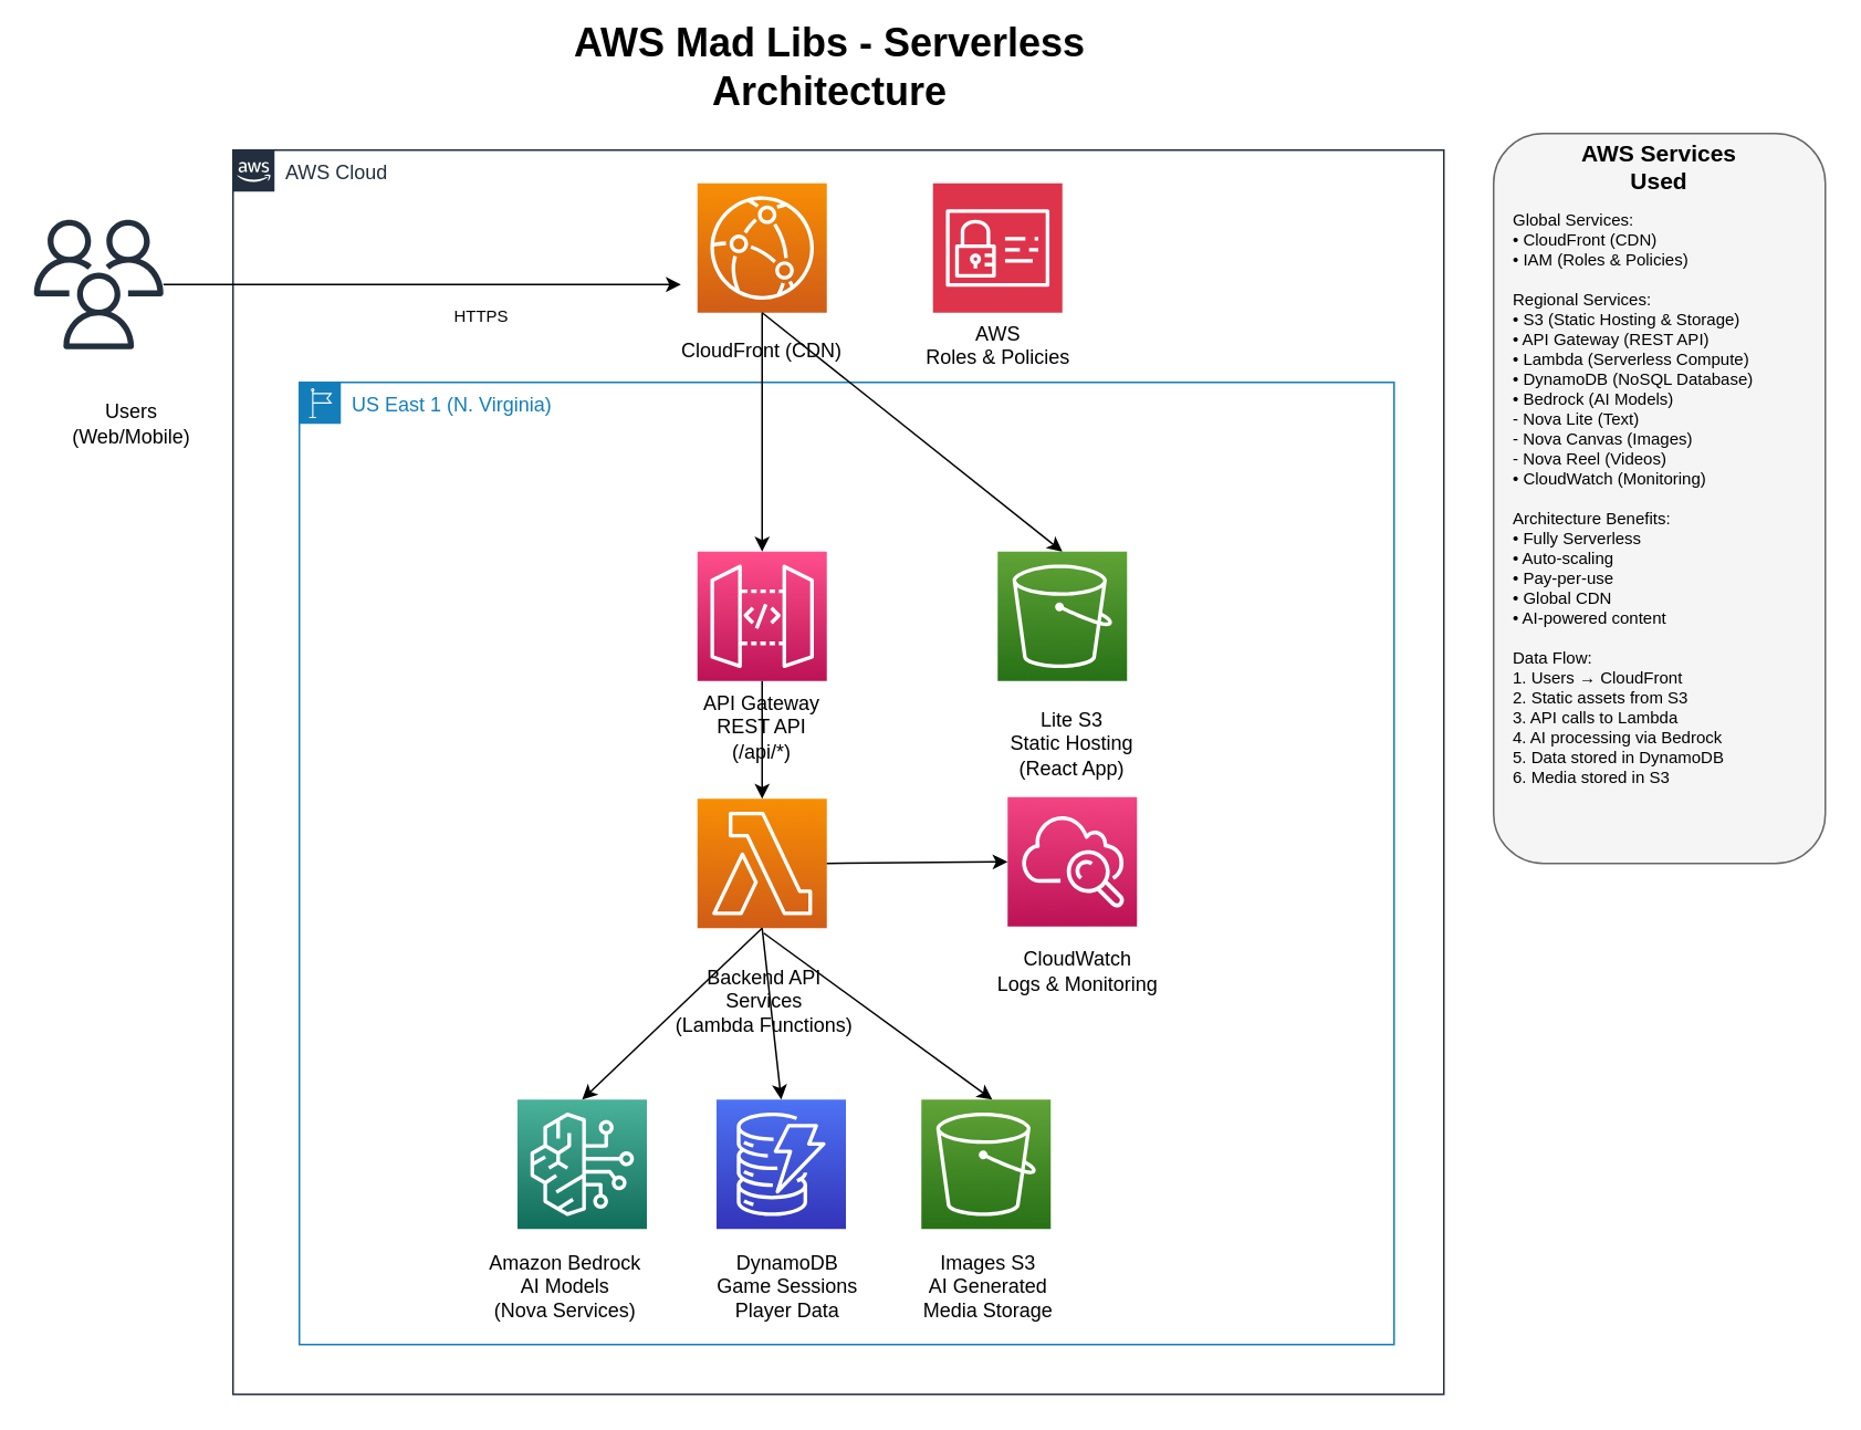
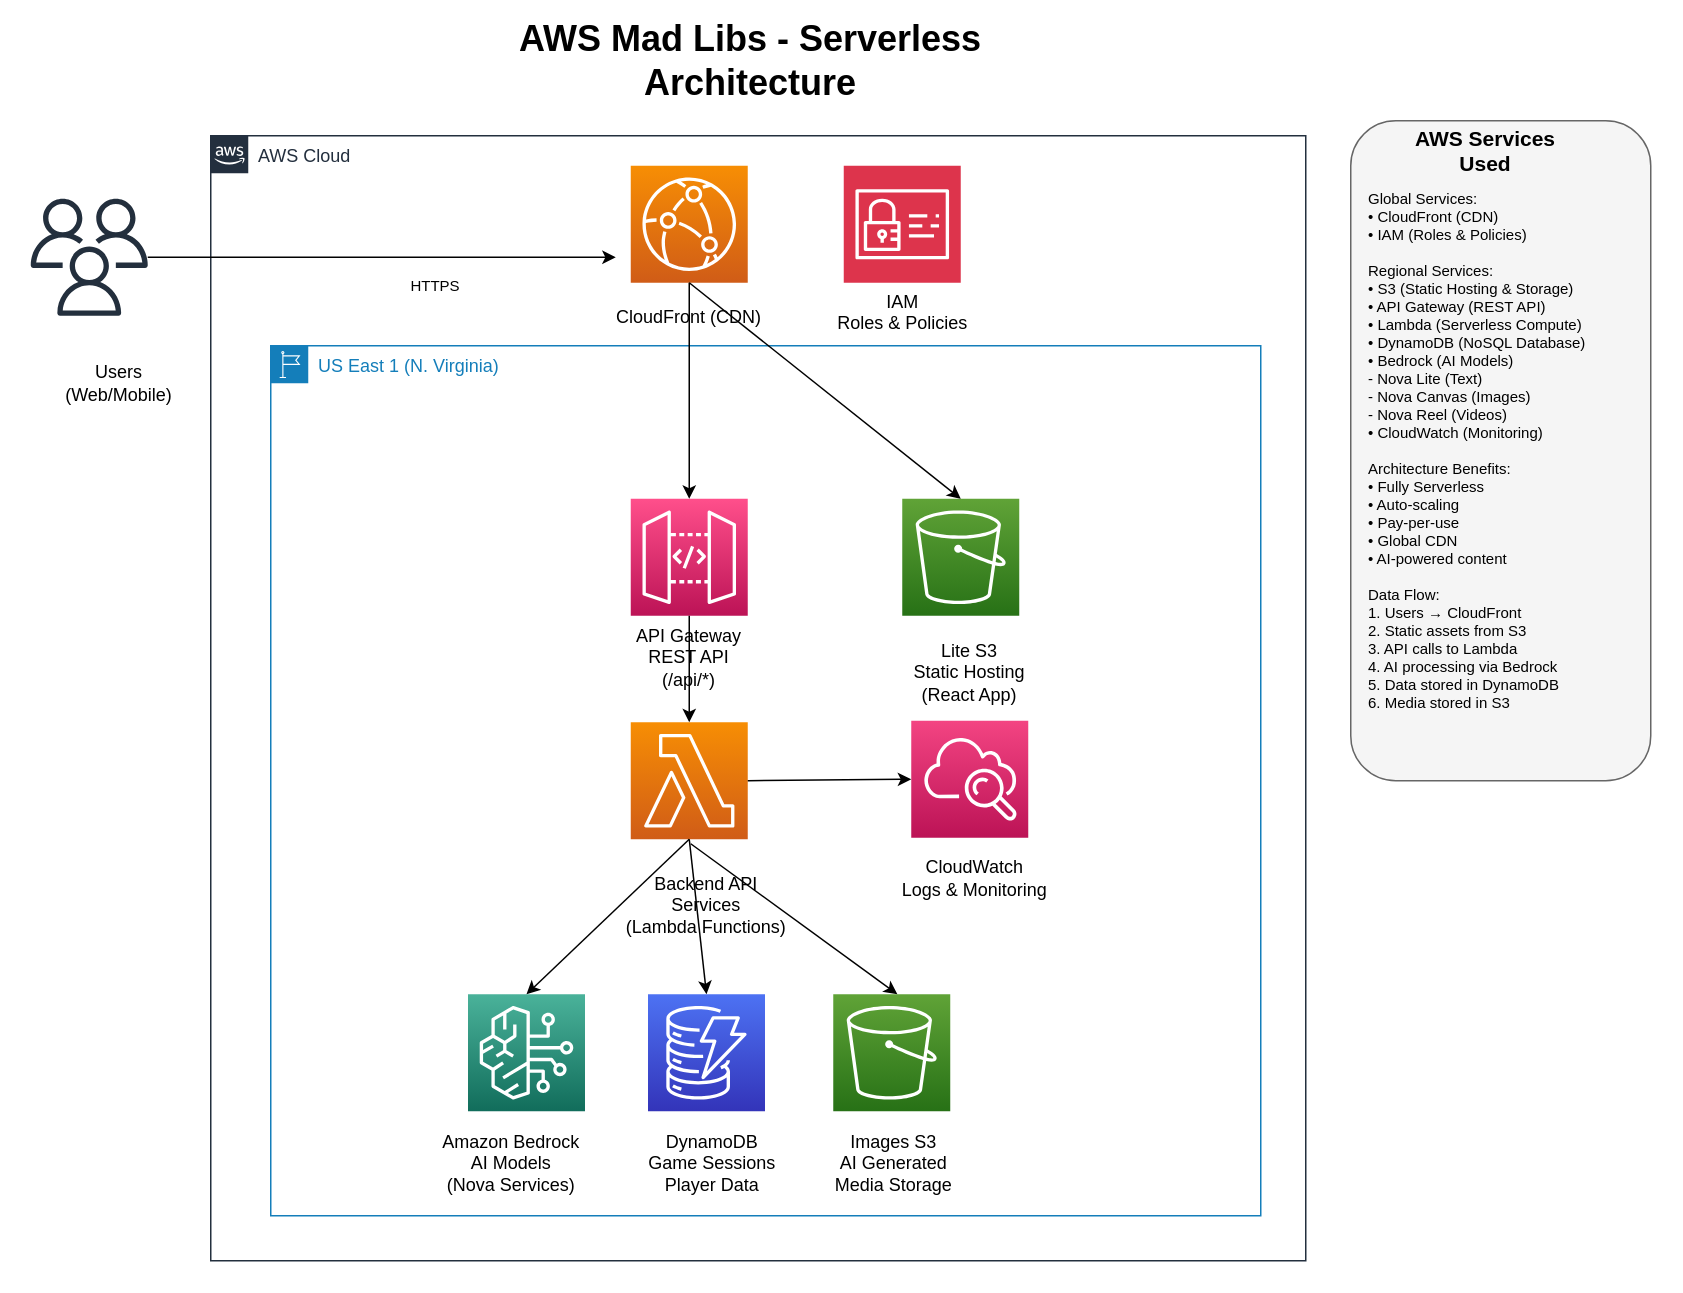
  <mxCell id="0" />
  <mxCell id="1" parent="0" />
  <mxCell id="2" value="AWS Mad Libs - Serverless Architecture" style="text;html=1;strokeColor=none;fillColor=none;align=center;verticalAlign=middle;whiteSpace=wrap;rounded=0;fontSize=24;fontStyle=1;" parent="1" vertex="1"><mxGeometry x="300" y="20" width="400" height="40" as="geometry" /></mxCell>
  <mxCell id="3" value="AWS Cloud" style="points=[[0,0],[0.25,0],[0.5,0],[0.75,0],[1,0],[1,0.25],[1,0.5],[1,0.75],[1,1],[0.75,1],[0.5,1],[0.25,1],[0,1],[0,0.75],[0,0.5],[0,0.25]];outlineConnect=0;gradientColor=none;html=1;whiteSpace=wrap;fontSize=12;fontStyle=0;container=1;pointerEvents=0;collapsible=0;recursiveResize=0;shape=mxgraph.aws4.group;grIcon=mxgraph.aws4.group_aws_cloud_alt;strokeColor=#232F3E;fillColor=none;verticalAlign=top;align=left;spacingLeft=30;fontColor=#232F3E;dashed=0;" parent="1" vertex="1"><mxGeometry x="140" y="90" width="730" height="750" as="geometry" /></mxCell>
  <mxCell id="4" value="US East 1 (N. Virginia)" style="points=[[0,0],[0.25,0],[0.5,0],[0.75,0],[1,0],[1,0.25],[1,0.5],[1,0.75],[1,1],[0.75,1],[0.5,1],[0.25,1],[0,1],[0,0.75],[0,0.5],[0,0.25]];outlineConnect=0;gradientColor=none;html=1;whiteSpace=wrap;fontSize=12;fontStyle=0;container=1;pointerEvents=0;collapsible=0;recursiveResize=0;shape=mxgraph.aws4.group;grIcon=mxgraph.aws4.group_region;strokeColor=#147EBA;fillColor=none;verticalAlign=top;align=left;spacingLeft=30;fontColor=#147EBA;dashed=0;" parent="3" vertex="1"><mxGeometry x="40" y="140" width="660" height="580" as="geometry" /></mxCell>
  <mxCell id="5" value="" style="sketch=0;points=[[0,0,0],[0.25,0,0],[0.5,0,0],[0.75,0,0],[1,0,0],[0,1,0],[0.25,1,0],[0.5,1,0],[0.75,1,0],[1,1,0],[0,0.25,0],[0,0.5,0],[0,0.75,0],[1,0.25,0],[1,0.5,0],[1,0.75,0]];outlineConnect=0;fontColor=#232F3E;gradientColor=#60A337;gradientDirection=north;fillColor=#277116;strokeColor=#ffffff;dashed=0;verticalLabelPosition=bottom;verticalAlign=top;align=center;html=1;fontSize=12;fontStyle=0;aspect=fixed;shape=mxgraph.aws4.resourceIcon;resIcon=mxgraph.aws4.s3;" parent="4" vertex="1"><mxGeometry x="421" y="102" width="78" height="78" as="geometry" /></mxCell>
  <mxCell id="6" value="Lite S3&#10;Static Hosting&#10;(React App)" style="text;html=1;strokeColor=none;fillColor=none;align=center;verticalAlign=middle;whiteSpace=wrap;rounded=0;" parent="4" vertex="1"><mxGeometry x="410" y="195" width="112" height="45" as="geometry" /></mxCell>
  <mxCell id="7" value="" style="sketch=0;points=[[0,0,0],[0.25,0,0],[0.5,0,0],[0.75,0,0],[1,0,0],[0,1,0],[0.25,1,0],[0.5,1,0],[0.75,1,0],[1,1,0],[0,0.25,0],[0,0.5,0],[0,0.75,0],[1,0.25,0],[1,0.5,0],[1,0.75,0]];outlineConnect=0;fontColor=#232F3E;gradientColor=#FF4F8B;gradientDirection=north;fillColor=#BC1356;strokeColor=#ffffff;dashed=0;verticalLabelPosition=bottom;verticalAlign=top;align=center;html=1;fontSize=12;fontStyle=0;aspect=fixed;shape=mxgraph.aws4.resourceIcon;resIcon=mxgraph.aws4.api_gateway;" parent="4" vertex="1"><mxGeometry x="240" y="102" width="78" height="78" as="geometry" /></mxCell>
  <mxCell id="8" value="API Gateway&#10;REST API&#10;(/api/*)" style="text;html=1;strokeColor=none;fillColor=none;align=center;verticalAlign=middle;whiteSpace=wrap;rounded=0;" parent="4" vertex="1"><mxGeometry x="213" y="185" width="132" height="45" as="geometry" /></mxCell>
  <mxCell id="9" value="" style="sketch=0;points=[[0,0,0],[0.25,0,0],[0.5,0,0],[0.75,0,0],[1,0,0],[0,1,0],[0.25,1,0],[0.5,1,0],[0.75,1,0],[1,1,0],[0,0.25,0],[0,0.5,0],[0,0.75,0],[1,0.25,0],[1,0.5,0],[1,0.75,0]];outlineConnect=0;fontColor=#232F3E;gradientColor=#F78E04;gradientDirection=north;fillColor=#D05C17;strokeColor=#ffffff;dashed=0;verticalLabelPosition=bottom;verticalAlign=top;align=center;html=1;fontSize=12;fontStyle=0;aspect=fixed;shape=mxgraph.aws4.resourceIcon;resIcon=mxgraph.aws4.lambda;" parent="4" vertex="1"><mxGeometry x="240" y="251" width="78" height="78" as="geometry" /></mxCell>
  <mxCell id="10" value="" style="sketch=0;points=[[0,0,0],[0.25,0,0],[0.5,0,0],[0.75,0,0],[1,0,0],[0,1,0],[0.25,1,0],[0.5,1,0],[0.75,1,0],[1,1,0],[0,0.25,0],[0,0.5,0],[0,0.75,0],[1,0.25,0],[1,0.5,0],[1,0.75,0]];outlineConnect=0;fontColor=#232F3E;gradientColor=#4AB29A;gradientDirection=north;fillColor=#116D5B;strokeColor=#ffffff;dashed=0;verticalLabelPosition=bottom;verticalAlign=top;align=center;html=1;fontSize=12;fontStyle=0;aspect=fixed;shape=mxgraph.aws4.resourceIcon;resIcon=mxgraph.aws4.bedrock;" parent="4" vertex="1"><mxGeometry x="131.5" y="432.34" width="78" height="78" as="geometry" /></mxCell>
  <mxCell id="11" value="Amazon Bedrock&#10;AI Models&#10;(Nova Services)" style="text;html=1;strokeColor=none;fillColor=none;align=center;verticalAlign=middle;whiteSpace=wrap;rounded=0;" parent="4" vertex="1"><mxGeometry x="110" y="522.34" width="101" height="45" as="geometry" /></mxCell>
  <mxCell id="12" value="" style="sketch=0;points=[[0,0,0],[0.25,0,0],[0.5,0,0],[0.75,0,0],[1,0,0],[0,1,0],[0.25,1,0],[0.5,1,0],[0.75,1,0],[1,1,0],[0,0.25,0],[0,0.5,0],[0,0.75,0],[1,0.25,0],[1,0.5,0],[1,0.75,0]];outlineConnect=0;fontColor=#232F3E;gradientColor=#4D72F3;gradientDirection=north;fillColor=#3334B9;strokeColor=#ffffff;dashed=0;verticalLabelPosition=bottom;verticalAlign=top;align=center;html=1;fontSize=12;fontStyle=0;aspect=fixed;shape=mxgraph.aws4.resourceIcon;resIcon=mxgraph.aws4.dynamodb;" parent="4" vertex="1"><mxGeometry x="251.5" y="432.34" width="78" height="78" as="geometry" /></mxCell>
  <mxCell id="13" value="DynamoDB&#10;Game Sessions&#10;Player Data" style="text;html=1;strokeColor=none;fillColor=none;align=center;verticalAlign=middle;whiteSpace=wrap;rounded=0;" parent="4" vertex="1"><mxGeometry x="224.5" y="522.34" width="139" height="45" as="geometry" /></mxCell>
  <mxCell id="14" value="" style="sketch=0;points=[[0,0,0],[0.25,0,0],[0.5,0,0],[0.75,0,0],[1,0,0],[0,1,0],[0.25,1,0],[0.5,1,0],[0.75,1,0],[1,1,0],[0,0.25,0],[0,0.5,0],[0,0.75,0],[1,0.25,0],[1,0.5,0],[1,0.75,0]];outlineConnect=0;fontColor=#232F3E;gradientColor=#60A337;gradientDirection=north;fillColor=#277116;strokeColor=#ffffff;dashed=0;verticalLabelPosition=bottom;verticalAlign=top;align=center;html=1;fontSize=12;fontStyle=0;aspect=fixed;shape=mxgraph.aws4.resourceIcon;resIcon=mxgraph.aws4.s3;" parent="4" vertex="1"><mxGeometry x="375" y="432.34" width="78" height="78" as="geometry" /></mxCell>
  <mxCell id="15" value="Images S3&#10;AI Generated&#10;Media Storage" style="text;html=1;strokeColor=none;fillColor=none;align=center;verticalAlign=middle;whiteSpace=wrap;rounded=0;" parent="4" vertex="1"><mxGeometry x="345.5" y="522.34" width="139" height="45" as="geometry" /></mxCell>
  <mxCell id="16" value="" style="sketch=0;points=[[0,0,0],[0.25,0,0],[0.5,0,0],[0.75,0,0],[1,0,0],[0,1,0],[0.25,1,0],[0.5,1,0],[0.75,1,0],[1,1,0],[0,0.25,0],[0,0.5,0],[0,0.75,0],[1,0.25,0],[1,0.5,0],[1,0.75,0]];outlineConnect=0;fontColor=#232F3E;gradientColor=#F34482;gradientDirection=north;fillColor=#BC1356;strokeColor=#ffffff;dashed=0;verticalLabelPosition=bottom;verticalAlign=top;align=center;html=1;fontSize=12;fontStyle=0;aspect=fixed;shape=mxgraph.aws4.resourceIcon;resIcon=mxgraph.aws4.cloudwatch;" parent="4" vertex="1"><mxGeometry x="427" y="250" width="78" height="78" as="geometry" /></mxCell>
  <mxCell id="17" value="CloudWatch&#10;Logs &amp; Monitoring" style="text;html=1;strokeColor=none;fillColor=none;align=center;verticalAlign=middle;whiteSpace=wrap;rounded=0;" parent="4" vertex="1"><mxGeometry x="410" y="340" width="119" height="30" as="geometry" /></mxCell>
  <mxCell id="18" value="" style="endArrow=classic;html=1;rounded=0;exitX=0.5;exitY=1;exitDx=0;exitDy=0;entryX=0.5;entryY=0;entryDx=0;entryDy=0;exitPerimeter=0;entryPerimeter=0;" parent="4" source="7" target="9" edge="1"><mxGeometry width="50" height="50" relative="1" as="geometry"><mxPoint x="168.996" y="185.0" as="sourcePoint" /><mxPoint x="93" y="192.34" as="targetPoint" /></mxGeometry></mxCell>
  <mxCell id="19" value="" style="endArrow=classic;html=1;rounded=0;exitX=0.5;exitY=1;exitDx=0;exitDy=0;entryX=0.5;entryY=0;entryDx=0;entryDy=0;exitPerimeter=0;entryPerimeter=0;" parent="4" source="9" target="10" edge="1"><mxGeometry width="50" height="50" relative="1" as="geometry"><mxPoint x="153" y="332.34" as="sourcePoint" /><mxPoint x="198" y="442.34" as="targetPoint" /></mxGeometry></mxCell>
  <mxCell id="20" value="" style="endArrow=classic;html=1;rounded=0;exitX=0.5;exitY=1;exitDx=0;exitDy=0;entryX=0.5;entryY=0;entryDx=0;entryDy=0;exitPerimeter=0;entryPerimeter=0;" parent="4" source="9" target="12" edge="1"><mxGeometry width="50" height="50" relative="1" as="geometry"><mxPoint x="284.5" y="287.34" as="sourcePoint" /><mxPoint x="251.5" y="427.34" as="targetPoint" /></mxGeometry></mxCell>
  <mxCell id="21" value="" style="endArrow=classic;html=1;rounded=0;entryX=0.5;entryY=0;entryDx=0;entryDy=0;entryPerimeter=0;" parent="4" edge="1"><mxGeometry width="50" height="50" relative="1" as="geometry"><mxPoint x="280" y="332" as="sourcePoint" /><mxPoint x="417.75" y="432.34" as="targetPoint" /></mxGeometry></mxCell>
- <mxCell id="22" value="Backend API&#10;Services&#10;(Lambda Functions)" style="text;html=1;strokeColor=none;fillColor=none;align=center;verticalAlign=middle;whiteSpace=wrap;rounded=0;" parent="4" vertex="1"><mxGeometry x="214.5" y="350" width="131" height="45" as="geometry" /></mxCell>
+ <mxCell id="22" value="Backend API&#10;Services&#10;(Lambda Functions)" style="text;html=1;strokeColor=none;fillColor=none;align=center;verticalAlign=middle;whiteSpace=wrap;rounded=0;" parent="4" vertex="1"><mxGeometry x="224.5" y="350" width="131" height="45" as="geometry" /></mxCell>
  <mxCell id="23" value="" style="endArrow=classic;html=1;rounded=0;entryX=0;entryY=0.5;entryDx=0;entryDy=0;entryPerimeter=0;" parent="4" target="16" edge="1"><mxGeometry width="50" height="50" relative="1" as="geometry"><mxPoint x="318" y="290" as="sourcePoint" /><mxPoint x="455.75" y="390.34" as="targetPoint" /></mxGeometry></mxCell>
- <mxCell id="24" value="AWS&lt;br&gt;Roles &amp;amp; Policies&lt;div&gt;&lt;br/&gt;&lt;/div&gt;" style="text;html=1;strokeColor=none;fillColor=none;align=center;verticalAlign=middle;whiteSpace=wrap;rounded=0;" parent="3" vertex="1"><mxGeometry x="406.5" y="102" width="109" height="45" as="geometry" /></mxCell>
+ <mxCell id="24" value="IAM&lt;br&gt;Roles &amp;amp; Policies&lt;div&gt;&lt;br/&gt;&lt;/div&gt;" style="text;html=1;strokeColor=none;fillColor=none;align=center;verticalAlign=middle;whiteSpace=wrap;rounded=0;" parent="3" vertex="1"><mxGeometry x="406.5" y="102" width="109" height="45" as="geometry" /></mxCell>
  <mxCell id="25" value="HTTPS" style="text;html=1;strokeColor=none;fillColor=none;align=center;verticalAlign=middle;whiteSpace=wrap;rounded=0;fontSize=10;" parent="3" vertex="1"><mxGeometry x="130" y="90" width="40" height="20" as="geometry" /></mxCell>
  <mxCell id="26" value="" style="sketch=0;points=[[0,0,0],[0.25,0,0],[0.5,0,0],[0.75,0,0],[1,0,0],[0,1,0],[0.25,1,0],[0.5,1,0],[0.75,1,0],[1,1,0],[0,0.25,0],[0,0.5,0],[0,0.75,0],[1,0.25,0],[1,0.5,0],[1,0.75,0]];outlineConnect=0;fontColor=#232F3E;gradientColor=#F78E04;gradientDirection=north;fillColor=#D05C17;strokeColor=#ffffff;dashed=0;verticalLabelPosition=bottom;verticalAlign=top;align=center;html=1;fontSize=12;fontStyle=0;aspect=fixed;shape=mxgraph.aws4.resourceIcon;resIcon=mxgraph.aws4.cloudfront;" parent="3" vertex="1"><mxGeometry x="280" y="20" width="78" height="78" as="geometry" /></mxCell>
  <mxCell id="27" value="" style="sketch=0;points=[[0,0,0],[0.25,0,0],[0.5,0,0],[0.75,0,0],[1,0,0],[0,1,0],[0.25,1,0],[0.5,1,0],[0.75,1,0],[1,1,0],[0,0.25,0],[0,0.5,0],[0,0.75,0],[1,0.25,0],[1,0.5,0],[1,0.75,0]];outlineConnect=0;fontColor=#232F3E;fillColor=#DD344C;strokeColor=#ffffff;dashed=0;verticalLabelPosition=bottom;verticalAlign=top;align=center;html=1;fontSize=12;fontStyle=0;aspect=fixed;shape=mxgraph.aws4.resourceIcon;resIcon=mxgraph.aws4.identity_and_access_management;" vertex="1" parent="3"><mxGeometry x="422" y="20" width="78" height="78" as="geometry" /></mxCell>
  <mxCell id="28" value="CloudFront (CDN)" style="text;html=1;strokeColor=none;fillColor=none;align=center;verticalAlign=middle;whiteSpace=wrap;rounded=0;" parent="3" vertex="1"><mxGeometry x="249" y="98" width="140" height="45" as="geometry" /></mxCell>
  <mxCell id="29" value="" style="sketch=0;outlineConnect=0;fontColor=#232F3E;gradientColor=none;fillColor=#232F3D;strokeColor=none;dashed=0;verticalLabelPosition=bottom;verticalAlign=top;align=center;html=1;fontSize=12;fontStyle=0;aspect=fixed;pointerEvents=1;shape=mxgraph.aws4.users;" parent="1" vertex="1"><mxGeometry x="20" y="132" width="78" height="78" as="geometry" /></mxCell>
  <mxCell id="30" value="Users&#10;(Web/Mobile)" style="text;html=1;strokeColor=none;fillColor=none;align=center;verticalAlign=middle;whiteSpace=wrap;rounded=0;" parent="1" vertex="1"><mxGeometry x="49" y="240" width="60" height="30" as="geometry" /></mxCell>
  <mxCell id="31" value="" style="endArrow=classic;html=1;rounded=0;exitX=1;exitY=0.5;exitDx=0;exitDy=0;" parent="1" source="29" edge="1"><mxGeometry width="50" height="50" relative="1" as="geometry"><mxPoint x="140" y="290" as="sourcePoint" /><mxPoint x="410" y="171" as="targetPoint" /></mxGeometry></mxCell>
  <mxCell id="32" value="" style="endArrow=classic;html=1;rounded=0;exitX=0.5;exitY=1;exitDx=0;exitDy=0;entryX=0.5;entryY=0;entryDx=0;entryDy=0;entryPerimeter=0;exitPerimeter=0;" parent="1" source="26" target="5" edge="1"><mxGeometry width="50" height="50" relative="1" as="geometry"><mxPoint x="440" y="290" as="sourcePoint" /><mxPoint x="490" y="240" as="targetPoint" /></mxGeometry></mxCell>
  <mxCell id="33" value="" style="endArrow=classic;html=1;rounded=0;exitX=0.5;exitY=1;exitDx=0;exitDy=0;entryX=0.5;entryY=0;entryDx=0;entryDy=0;" parent="1" source="26" target="7" edge="1"><mxGeometry width="50" height="50" relative="1" as="geometry"><mxPoint x="340" y="290" as="sourcePoint" /><mxPoint x="390" y="240" as="targetPoint" /></mxGeometry></mxCell>
  <mxCell id="34" value="" style="rounded=1;whiteSpace=wrap;html=1;fillColor=#f5f5f5;strokeColor=#666666;fontColor=#333333;" parent="1" vertex="1"><mxGeometry x="900" y="80" width="200" height="440" as="geometry" /></mxCell>
- <mxCell id="35" value="AWS Services Used" style="text;html=1;strokeColor=none;fillColor=none;align=center;verticalAlign=middle;whiteSpace=wrap;rounded=0;fontSize=14;fontStyle=1;" parent="1" vertex="1"><mxGeometry x="950" y="90" width="100" height="20" as="geometry" /></mxCell>
+ <mxCell id="35" value="AWS Services Used" style="text;html=1;strokeColor=none;fillColor=none;align=center;verticalAlign=middle;whiteSpace=wrap;rounded=0;fontSize=14;fontStyle=1;" parent="1" vertex="1"><mxGeometry x="940" y="90" width="100" height="20" as="geometry" /></mxCell>
  <mxCell id="36" value="Global Services:&#10;• CloudFront (CDN)&#10;• IAM (Roles &amp; Policies)&#10;&#10;Regional Services:&#10;• S3 (Static Hosting &amp; Storage)&#10;• API Gateway (REST API)&#10;• Lambda (Serverless Compute)&#10;• DynamoDB (NoSQL Database)&#10;• Bedrock (AI Models)&#10;  - Nova Lite (Text)&#10;  - Nova Canvas (Images)&#10;  - Nova Reel (Videos)&#10;• CloudWatch (Monitoring)&#10;&#10;Architecture Benefits:&#10;• Fully Serverless&#10;• Auto-scaling&#10;• Pay-per-use&#10;• Global CDN&#10;• AI-powered content&#10;&#10;Data Flow:&#10;1. Users → CloudFront&#10;2. Static assets from S3&#10;3. API calls to Lambda&#10;4. AI processing via Bedrock&#10;5. Data stored in DynamoDB&#10;6. Media stored in S3" style="text;html=1;strokeColor=none;fillColor=none;align=left;verticalAlign=top;whiteSpace=wrap;rounded=0;fontSize=10;" parent="1" vertex="1"><mxGeometry x="910" y="120" width="180" height="410" as="geometry" /></mxCell>
